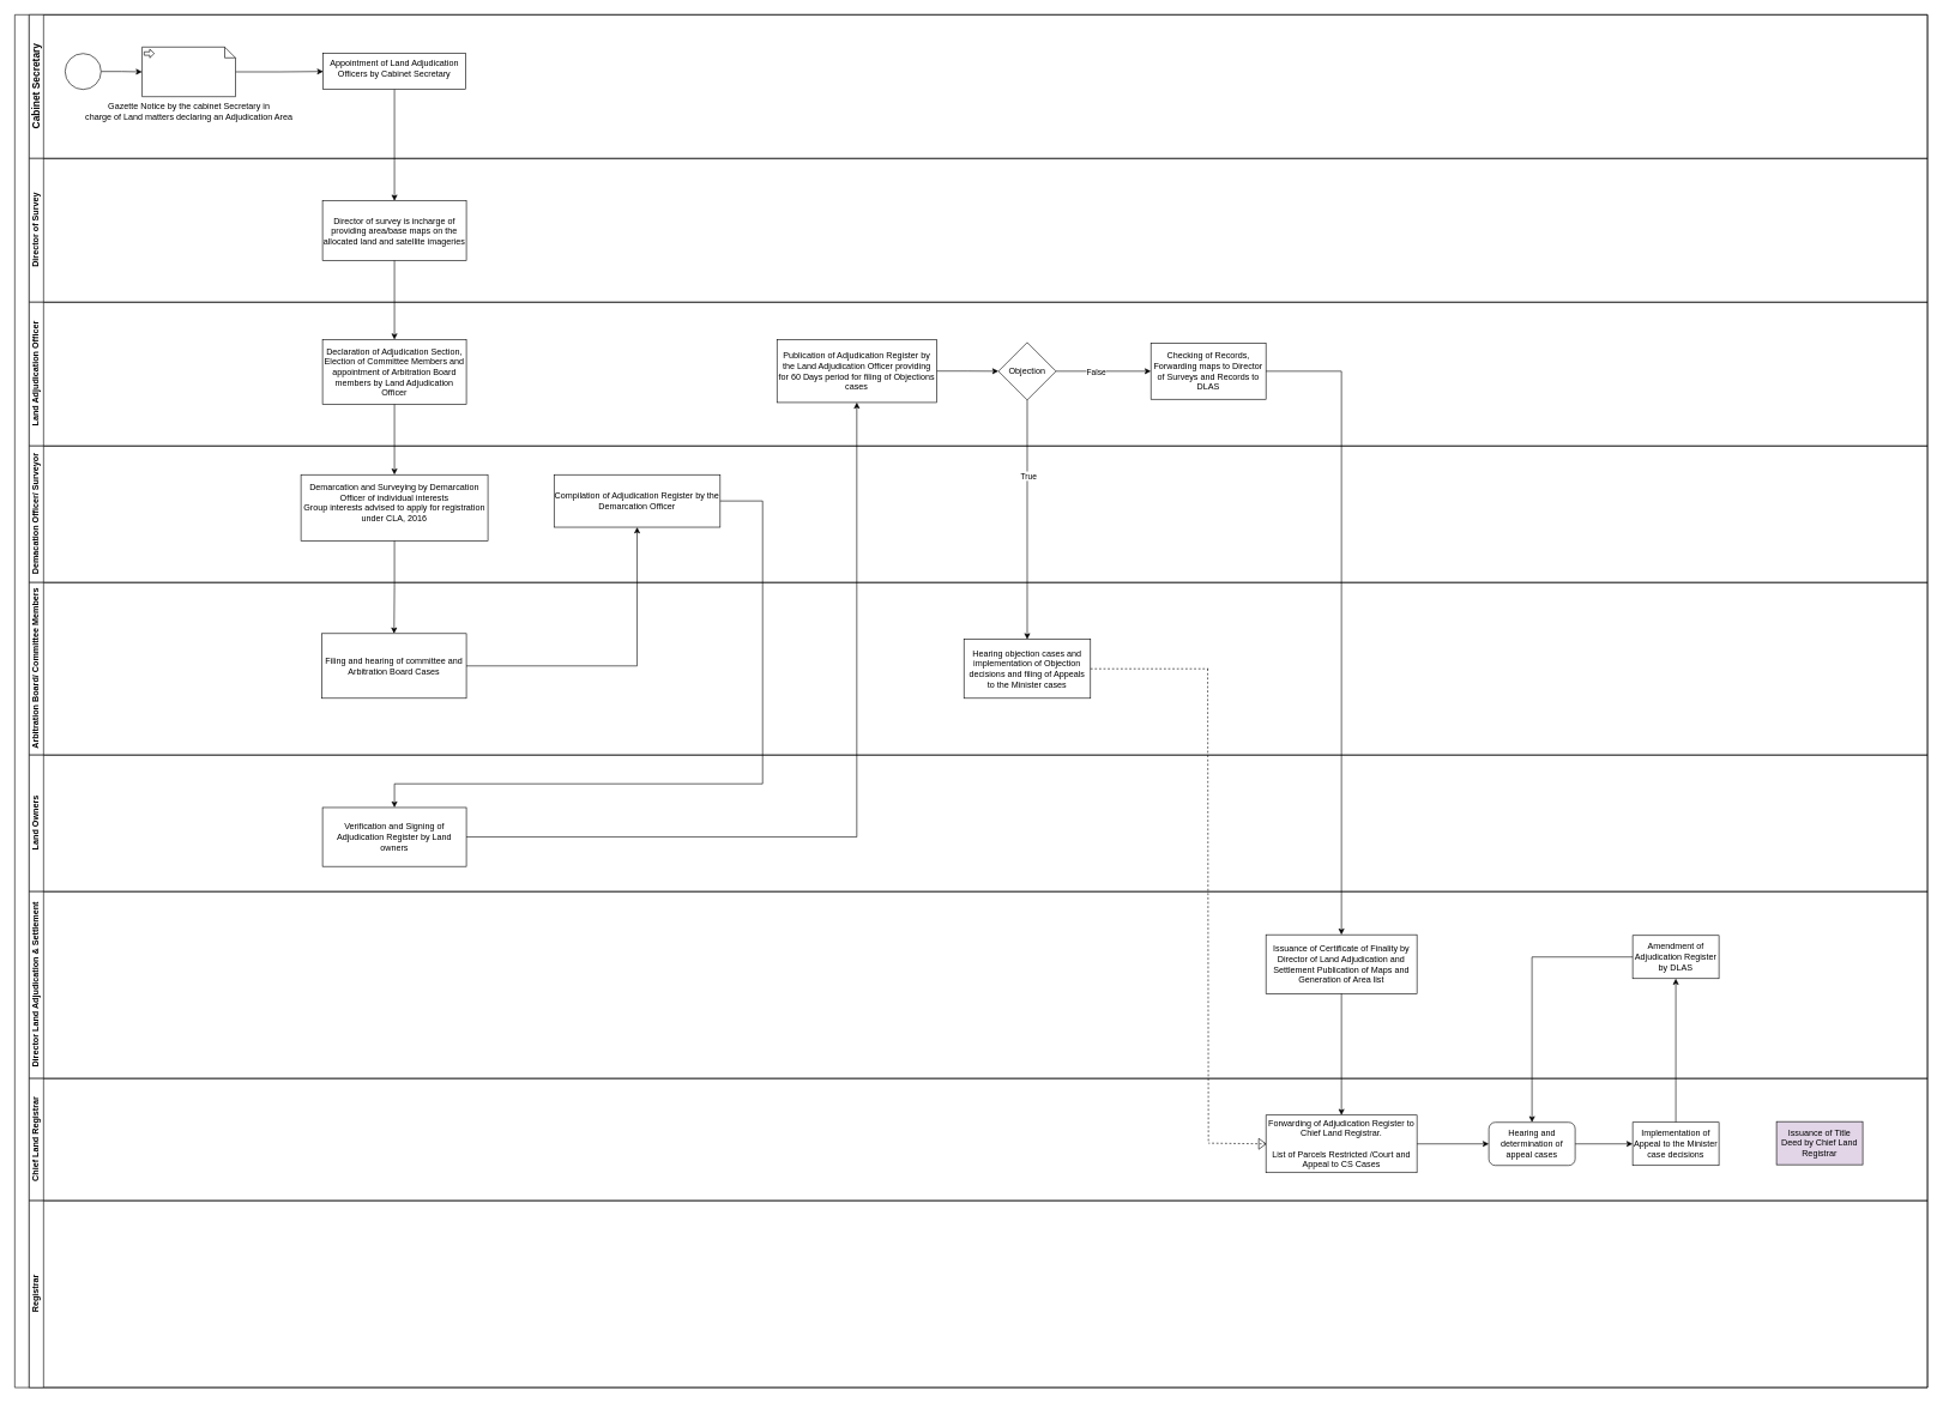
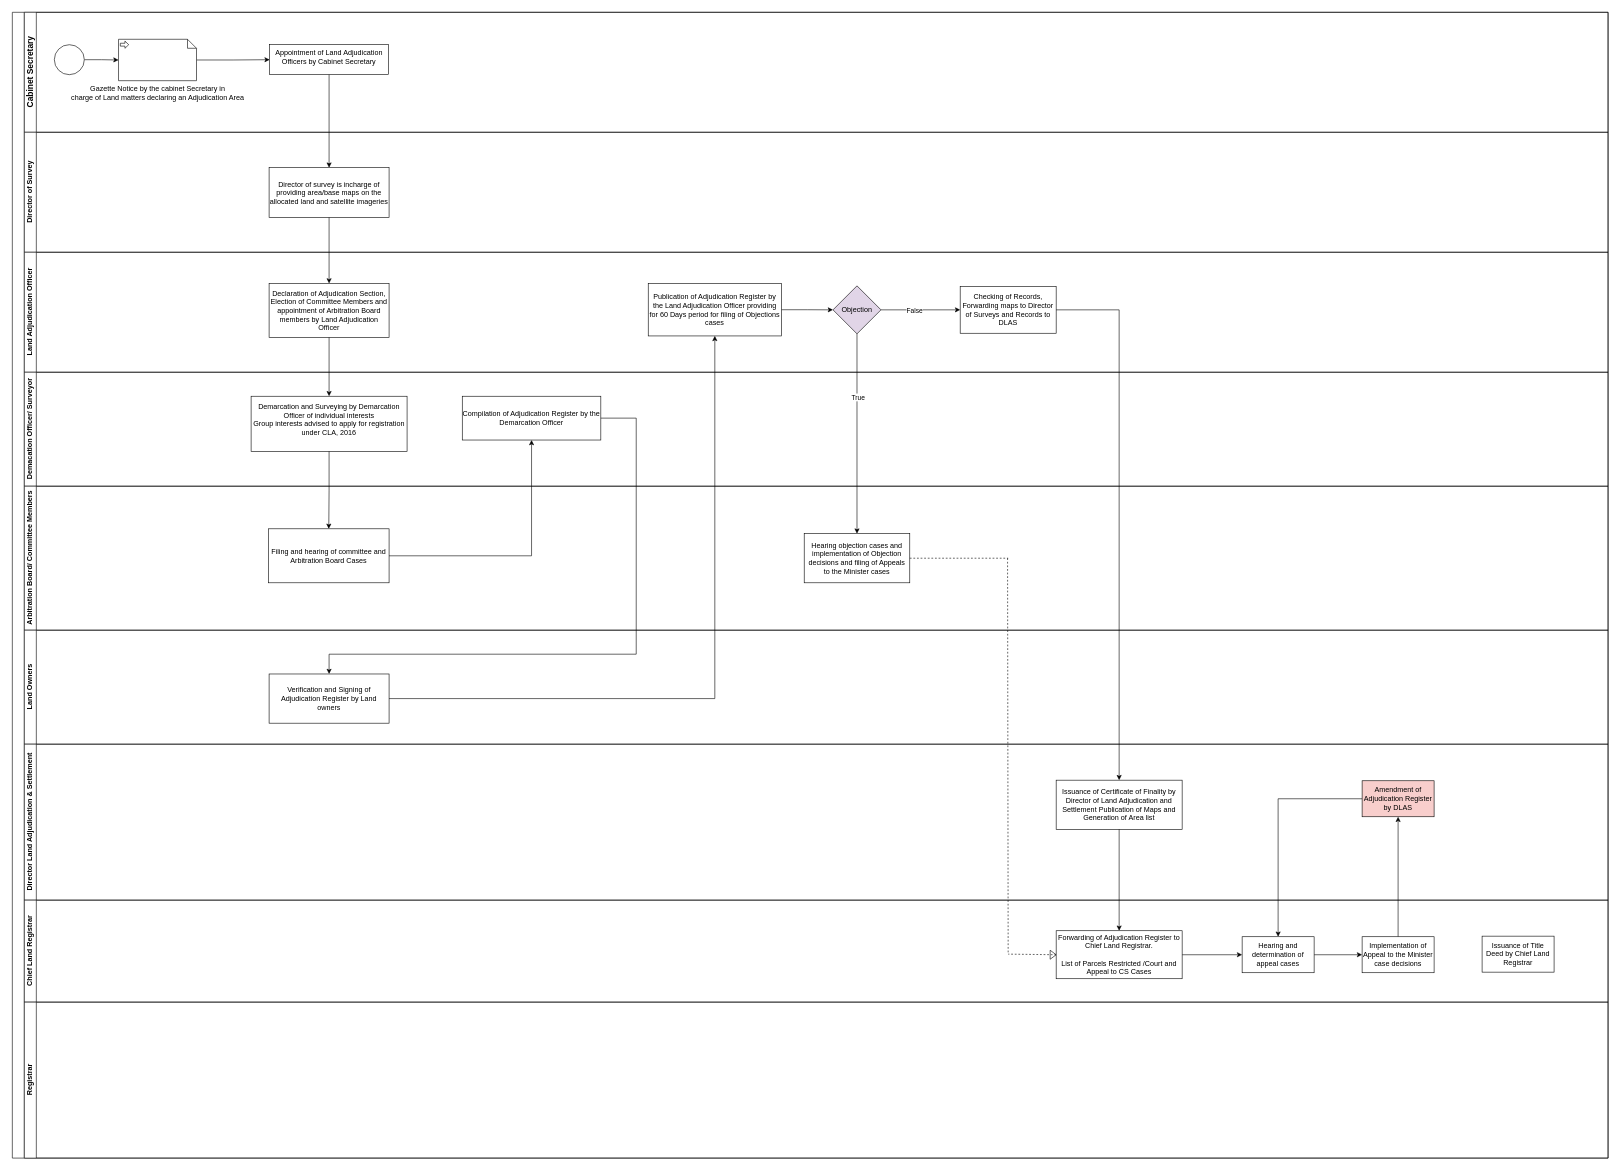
  <mxCell id="0" />
  <mxCell id="1" parent="0" />
  <mxCell id="2" value="" style="swimlane;html=1;childLayout=stackLayout;resizeParent=1;resizeParentMax=0;horizontal=0;startSize=20;horizontalStack=0;whiteSpace=wrap;" vertex="1" parent="1"><mxGeometry x="20" y="20" width="2660" height="1910" as="geometry" /></mxCell>
  <mxCell id="3" value="&lt;font style=&quot;font-size: 14px;&quot;&gt;Cabinet Secretary&lt;/font&gt;" style="swimlane;html=1;startSize=20;horizontal=0;" vertex="1" parent="2"><mxGeometry x="20" width="2640" height="200" as="geometry" /></mxCell>
  <mxCell id="4" value="" style="edgeStyle=orthogonalEdgeStyle;rounded=0;orthogonalLoop=1;jettySize=auto;html=1;entryX=0;entryY=0.5;entryDx=0;entryDy=0;entryPerimeter=0;" edge="1" parent="3" source="5" target="7"><mxGeometry relative="1" as="geometry"><mxPoint x="160" y="55" as="targetPoint" /></mxGeometry></mxCell>
  <mxCell id="5" value="" style="points=[[0.145,0.145,0],[0.5,0,0],[0.855,0.145,0],[1,0.5,0],[0.855,0.855,0],[0.5,1,0],[0.145,0.855,0],[0,0.5,0]];shape=mxgraph.bpmn.event;html=1;verticalLabelPosition=bottom;labelBackgroundColor=#ffffff;verticalAlign=top;align=center;perimeter=ellipsePerimeter;outlineConnect=0;aspect=fixed;outline=standard;symbol=general;" vertex="1" parent="3"><mxGeometry x="50" y="54" width="50" height="50" as="geometry" /></mxCell>
  <mxCell id="6" value="" style="edgeStyle=orthogonalEdgeStyle;rounded=0;orthogonalLoop=1;jettySize=auto;html=1;" edge="1" parent="3" source="7" target="8"><mxGeometry relative="1" as="geometry" /></mxCell>
  <mxCell id="7" value="Gazette Notice by the cabinet Secretary&amp;nbsp;&lt;span style=&quot;background-color: initial;&quot;&gt;in&lt;/span&gt;&lt;div&gt;&lt;span style=&quot;background-color: initial;&quot;&gt;charge of Land matters declaring an Adjudication Area&lt;/span&gt;&lt;/div&gt;" style="shape=mxgraph.bpmn.data;labelPosition=center;verticalLabelPosition=bottom;align=center;verticalAlign=top;size=15;html=1;bpmnTransferType=input;" vertex="1" parent="3"><mxGeometry x="157" y="45" width="130" height="69" as="geometry" /></mxCell>
  <mxCell id="8" value="&lt;div style=&quot;&quot;&gt;&lt;span style=&quot;background-color: initial;&quot;&gt;Appointment of Land Adjudication Officers by Cabinet Secretary&lt;/span&gt;&lt;/div&gt;" style="whiteSpace=wrap;html=1;verticalAlign=top;align=center;" vertex="1" parent="3"><mxGeometry x="409" y="54" width="198" height="50" as="geometry" /></mxCell>
  <mxCell id="9" value="Director of Survey" style="swimlane;html=1;startSize=20;horizontal=0;" vertex="1" parent="2"><mxGeometry x="20" y="200" width="2640" height="200" as="geometry" /></mxCell>
  <mxCell id="10" value="Director of survey is incharge of providing area/base maps on the allocated land and satellite imageries" style="whiteSpace=wrap;html=1;" vertex="1" parent="9"><mxGeometry x="408" y="59" width="200" height="83" as="geometry" /></mxCell>
  <mxCell id="11" value="Land Adjudication Officer" style="swimlane;html=1;startSize=20;horizontal=0;" vertex="1" parent="2"><mxGeometry x="20" y="400" width="2640" height="200" as="geometry" /></mxCell>
  <mxCell id="12" value="" style="edgeStyle=orthogonalEdgeStyle;rounded=0;orthogonalLoop=1;jettySize=auto;html=1;" edge="1" parent="11" source="14" target="18"><mxGeometry relative="1" as="geometry" /></mxCell>
  <mxCell id="13" value="False" style="edgeLabel;html=1;align=center;verticalAlign=middle;resizable=0;points=[];" vertex="1" connectable="0" parent="12"><mxGeometry x="-0.271" y="-1" relative="1" as="geometry"><mxPoint x="7" as="offset" /></mxGeometry></mxCell>
- <mxCell id="14" value="Objection" style="rhombus;whiteSpace=wrap;html=1;" vertex="1" parent="11"><mxGeometry x="1348" y="56" width="80" height="80" as="geometry" /></mxCell>
+ <mxCell id="14" value="Objection" style="rhombus;whiteSpace=wrap;html=1;fillColor=#e1d5e7;" vertex="1" parent="11"><mxGeometry x="1348" y="56" width="80" height="80" as="geometry" /></mxCell>
  <mxCell id="15" value="Declaration of Adjudication Section, Election of Committee Members and appointment of Arbitration Board members by Land Adjudication Ofﬁcer" style="whiteSpace=wrap;html=1;" vertex="1" parent="11"><mxGeometry x="408" y="52" width="200" height="90" as="geometry" /></mxCell>
  <mxCell id="16" value="" style="edgeStyle=orthogonalEdgeStyle;rounded=0;orthogonalLoop=1;jettySize=auto;html=1;" edge="1" parent="11" source="17" target="14"><mxGeometry relative="1" as="geometry" /></mxCell>
  <mxCell id="17" value="Publication of Adjudication Register by the Land Adjudication Ofﬁcer providing for 60 Days period for ﬁling of Objections cases" style="whiteSpace=wrap;html=1;" vertex="1" parent="11"><mxGeometry x="1040" y="52" width="222" height="87.5" as="geometry" /></mxCell>
  <mxCell id="18" value="Checking of Records, Forwarding maps to Director of Surveys and Records to DLAS" style="rounded=0;whiteSpace=wrap;html=1;" vertex="1" parent="11"><mxGeometry x="1560" y="57" width="160" height="78" as="geometry" /></mxCell>
  <mxCell id="19" value="Demacation Officer/ Surveyor" style="swimlane;html=1;startSize=20;horizontal=0;" vertex="1" parent="2"><mxGeometry x="20" y="600" width="2640" height="190" as="geometry" /></mxCell>
  <mxCell id="20" value="" style="edgeStyle=orthogonalEdgeStyle;rounded=0;orthogonalLoop=1;jettySize=auto;html=1;exitX=0.5;exitY=1;exitDx=0;exitDy=0;" edge="1" parent="19"><mxGeometry relative="1" as="geometry"><mxPoint x="1880" y="166" as="targetPoint" /></mxGeometry></mxCell>
  <mxCell id="21" value="Rejects" style="edgeLabel;html=1;align=center;verticalAlign=middle;resizable=0;points=[];" vertex="1" connectable="0" parent="20"><mxGeometry x="-0.286" y="-3" relative="1" as="geometry"><mxPoint as="offset" /></mxGeometry></mxCell>
  <mxCell id="22" value="&lt;div&gt;Demarcation and Surveying by Demarcation Ofﬁcer of individual interests&lt;/div&gt;&lt;div&gt;Group interests advised to apply for registration under CLA, 2016&lt;/div&gt;&lt;div&gt;&lt;br&gt;&lt;/div&gt;" style="whiteSpace=wrap;html=1;" vertex="1" parent="19"><mxGeometry x="378" y="40" width="260" height="92" as="geometry" /></mxCell>
  <mxCell id="23" value="Compilation of Adjudication Register by the Demarcation Ofﬁcer" style="whiteSpace=wrap;html=1;" vertex="1" parent="19"><mxGeometry x="730" y="40" width="231" height="73" as="geometry" /></mxCell>
  <mxCell id="24" value="Arbitration Board/ Committee Members" style="swimlane;html=1;startSize=20;horizontal=0;" vertex="1" parent="2"><mxGeometry x="20" y="790" width="2640" height="240" as="geometry" /></mxCell>
  <mxCell id="25" value="Filing and hearing of committee and Arbitration Board Cases" style="whiteSpace=wrap;html=1;" vertex="1" parent="24"><mxGeometry x="407" y="71" width="201" height="90" as="geometry" /></mxCell>
  <mxCell id="26" value="&lt;div&gt;&lt;span style=&quot;background-color: initial;&quot;&gt;&lt;br&gt;&lt;/span&gt;&lt;/div&gt;&lt;div&gt;&lt;span style=&quot;background-color: initial;&quot;&gt;Hearing objection cases and implementation of Objection decisions and ﬁling of Appeals to the Minister cases&lt;/span&gt;&lt;br&gt;&lt;/div&gt;&lt;div&gt;&lt;br&gt;&lt;/div&gt;" style="whiteSpace=wrap;html=1;" vertex="1" parent="24"><mxGeometry x="1300" y="79" width="176" height="82" as="geometry" /></mxCell>
  <mxCell id="27" value="Land Owners" style="swimlane;html=1;startSize=20;horizontal=0;" vertex="1" parent="2"><mxGeometry x="20" y="1030" width="2640" height="190" as="geometry" /></mxCell>
  <mxCell id="28" value="Verification and Signing of Adjudication Register by Land owners" style="whiteSpace=wrap;html=1;" vertex="1" parent="27"><mxGeometry x="408" y="73" width="200" height="82" as="geometry" /></mxCell>
  <mxCell id="29" value="" style="triangle;whiteSpace=wrap;html=1;rotation=0;" vertex="1" parent="27"><mxGeometry x="1710" y="533.5" width="10" height="15" as="geometry" /></mxCell>
  <mxCell id="30" value="Director Land Adjudication &amp;amp; Settlement" style="swimlane;html=1;startSize=20;horizontal=0;" vertex="1" parent="2"><mxGeometry x="20" y="1220" width="2640" height="260" as="geometry" /></mxCell>
  <mxCell id="31" value="" style="edgeStyle=orthogonalEdgeStyle;rounded=0;orthogonalLoop=1;jettySize=auto;html=1;exitX=0.5;exitY=1;exitDx=0;exitDy=0;" edge="1" parent="30"><mxGeometry relative="1" as="geometry"><mxPoint x="1880" y="166" as="targetPoint" /></mxGeometry></mxCell>
  <mxCell id="32" value="Rejects" style="edgeLabel;html=1;align=center;verticalAlign=middle;resizable=0;points=[];" vertex="1" connectable="0" parent="31"><mxGeometry x="-0.286" y="-3" relative="1" as="geometry"><mxPoint as="offset" /></mxGeometry></mxCell>
  <mxCell id="33" value="&lt;div&gt;&lt;div&gt;&lt;span style=&quot;background-color: initial;&quot;&gt;&lt;br&gt;&lt;/span&gt;&lt;/div&gt;&lt;div&gt;&lt;span style=&quot;background-color: initial;&quot;&gt;Issuance of Certiﬁcate of Finality by Director of Land Adjudication and Settlement&amp;nbsp;&lt;/span&gt;&lt;span style=&quot;background-color: initial;&quot;&gt;Publication of Maps and Generation of Area list&lt;/span&gt;&lt;/div&gt;&lt;/div&gt;&lt;div&gt;&lt;br&gt;&lt;/div&gt;" style="whiteSpace=wrap;html=1;" vertex="1" parent="30"><mxGeometry x="1720" y="60" width="210" height="82" as="geometry" /></mxCell>
  <mxCell id="34" value="" style="endArrow=none;dashed=1;html=1;rounded=0;exitX=0;exitY=0.5;exitDx=0;exitDy=0;" edge="1" parent="30" source="39"><mxGeometry width="50" height="50" relative="1" as="geometry"><mxPoint x="1720" y="275" as="sourcePoint" /><mxPoint x="1640" y="350" as="targetPoint" /></mxGeometry></mxCell>
  <mxCell id="35" value="Chief Land Registrar" style="swimlane;html=1;startSize=20;horizontal=0;" vertex="1" parent="2"><mxGeometry x="20" y="1480" width="2640" height="170" as="geometry" /></mxCell>
  <mxCell id="36" value="" style="edgeStyle=orthogonalEdgeStyle;rounded=0;orthogonalLoop=1;jettySize=auto;html=1;exitX=0.5;exitY=1;exitDx=0;exitDy=0;" edge="1" parent="35"><mxGeometry relative="1" as="geometry"><mxPoint x="1880" y="166" as="targetPoint" /></mxGeometry></mxCell>
  <mxCell id="37" value="Rejects" style="edgeLabel;html=1;align=center;verticalAlign=middle;resizable=0;points=[];" vertex="1" connectable="0" parent="36"><mxGeometry x="-0.286" y="-3" relative="1" as="geometry"><mxPoint as="offset" /></mxGeometry></mxCell>
  <mxCell id="38" value="" style="edgeStyle=orthogonalEdgeStyle;rounded=0;orthogonalLoop=1;jettySize=auto;html=1;" edge="1" parent="35" source="39" target="41"><mxGeometry relative="1" as="geometry" /></mxCell>
  <mxCell id="39" value="Forwarding of Adjudication Register to Chief Land Registrar.&lt;div&gt;&lt;br&gt;List of Parcels Restricted /Court and Appeal to CS Cases&lt;/div&gt;" style="whiteSpace=wrap;html=1;rounded=0;" vertex="1" parent="35"><mxGeometry x="1720" y="51" width="210" height="80" as="geometry" /></mxCell>
  <mxCell id="40" value="" style="edgeStyle=orthogonalEdgeStyle;rounded=0;orthogonalLoop=1;jettySize=auto;html=1;" edge="1" parent="35" source="41" target="43"><mxGeometry relative="1" as="geometry" /></mxCell>
- <mxCell id="41" value="Hearing and determination of appeal cases" style="whiteSpace=wrap;html=1;rounded=1;" vertex="1" parent="35"><mxGeometry x="2030" y="61" width="120" height="60" as="geometry" /></mxCell>
+ <mxCell id="41" value="Hearing and determination of appeal cases" style="whiteSpace=wrap;html=1;rounded=0;" vertex="1" parent="35"><mxGeometry x="2030" y="61" width="120" height="60" as="geometry" /></mxCell>
  <mxCell id="42" value="" style="edgeStyle=orthogonalEdgeStyle;rounded=0;orthogonalLoop=1;jettySize=auto;html=1;" edge="1" parent="35" source="43" target="44"><mxGeometry relative="1" as="geometry" /></mxCell>
  <mxCell id="43" value="&lt;div&gt;&lt;br&gt;&lt;/div&gt;&lt;div&gt;Implementation of Appeal to the Minister case decisions&lt;/div&gt;&lt;div&gt;&lt;br&gt;&lt;/div&gt;" style="whiteSpace=wrap;html=1;rounded=0;" vertex="1" parent="35"><mxGeometry x="2230" y="61" width="120" height="60" as="geometry" /></mxCell>
- <mxCell id="44" value="Amendment of Adjudication Register by DLAS" style="whiteSpace=wrap;html=1;rounded=0;" vertex="1" parent="35"><mxGeometry x="2230" y="-199" width="120" height="60" as="geometry" /></mxCell>
- <mxCell id="45" value="Issuance of Title Deed by Chief Land Registrar" style="whiteSpace=wrap;html=1;rounded=0;fillColor=#e1d5e7;" vertex="1" parent="35"><mxGeometry x="2430" y="60" width="120" height="60" as="geometry" /></mxCell>
+ <mxCell id="44" value="Amendment of Adjudication Register by DLAS" style="whiteSpace=wrap;html=1;rounded=0;fillColor=#f8cecc;" vertex="1" parent="35"><mxGeometry x="2230" y="-199" width="120" height="60" as="geometry" /></mxCell>
+ <mxCell id="45" value="Issuance of Title Deed by Chief Land Registrar" style="whiteSpace=wrap;html=1;rounded=0;" vertex="1" parent="35"><mxGeometry x="2430" y="60" width="120" height="60" as="geometry" /></mxCell>
  <mxCell id="46" value="" style="edgeStyle=orthogonalEdgeStyle;rounded=0;orthogonalLoop=1;jettySize=auto;html=1;" edge="1" parent="35" source="44" target="41"><mxGeometry relative="1" as="geometry" /></mxCell>
  <mxCell id="47" value="" style="edgeStyle=orthogonalEdgeStyle;rounded=0;orthogonalLoop=1;jettySize=auto;html=1;entryX=0.5;entryY=0;entryDx=0;entryDy=0;" edge="1" parent="2" source="8" target="10"><mxGeometry relative="1" as="geometry"><mxPoint x="528" y="179" as="targetPoint" /></mxGeometry></mxCell>
  <mxCell id="48" value="" style="edgeStyle=orthogonalEdgeStyle;rounded=0;orthogonalLoop=1;jettySize=auto;html=1;entryX=0.5;entryY=0;entryDx=0;entryDy=0;" edge="1" parent="2" source="10" target="15"><mxGeometry relative="1" as="geometry"><mxPoint x="528" y="433.5" as="targetPoint" /></mxGeometry></mxCell>
  <mxCell id="49" value="" style="edgeStyle=orthogonalEdgeStyle;rounded=0;orthogonalLoop=1;jettySize=auto;html=1;" edge="1" parent="2" source="15" target="22"><mxGeometry relative="1" as="geometry" /></mxCell>
  <mxCell id="50" value="" style="edgeStyle=orthogonalEdgeStyle;rounded=0;orthogonalLoop=1;jettySize=auto;html=1;" edge="1" parent="2" source="22" target="25"><mxGeometry relative="1" as="geometry" /></mxCell>
  <mxCell id="51" value="" style="edgeStyle=orthogonalEdgeStyle;rounded=0;orthogonalLoop=1;jettySize=auto;html=1;" edge="1" parent="2" source="25" target="23"><mxGeometry relative="1" as="geometry" /></mxCell>
  <mxCell id="52" value="" style="edgeStyle=orthogonalEdgeStyle;rounded=0;orthogonalLoop=1;jettySize=auto;html=1;" edge="1" parent="2" source="28" target="17"><mxGeometry relative="1" as="geometry" /></mxCell>
  <mxCell id="53" value="" style="edgeStyle=orthogonalEdgeStyle;rounded=0;orthogonalLoop=1;jettySize=auto;html=1;exitX=1;exitY=0.5;exitDx=0;exitDy=0;entryX=0.5;entryY=0;entryDx=0;entryDy=0;" edge="1" parent="2" source="23" target="28"><mxGeometry relative="1" as="geometry"><mxPoint x="949" y="951" as="sourcePoint" /><mxPoint x="949" y="1044" as="targetPoint" /><Array as="points"><mxPoint x="1040" y="677" /><mxPoint x="1040" y="1070" /><mxPoint x="528" y="1070" /></Array></mxGeometry></mxCell>
  <mxCell id="54" value="" style="edgeStyle=orthogonalEdgeStyle;rounded=0;orthogonalLoop=1;jettySize=auto;html=1;" edge="1" parent="2" source="14" target="26"><mxGeometry relative="1" as="geometry" /></mxCell>
  <mxCell id="55" value="True" style="edgeLabel;html=1;align=center;verticalAlign=middle;resizable=0;points=[];" vertex="1" connectable="0" parent="54"><mxGeometry x="-0.367" y="1" relative="1" as="geometry"><mxPoint as="offset" /></mxGeometry></mxCell>
  <mxCell id="56" value="" style="edgeStyle=orthogonalEdgeStyle;rounded=0;orthogonalLoop=1;jettySize=auto;html=1;entryX=0.5;entryY=0;entryDx=0;entryDy=0;" edge="1" parent="2" source="18" target="33"><mxGeometry relative="1" as="geometry"><mxPoint x="1845" y="1240" as="targetPoint" /><Array as="points"><mxPoint x="1845" y="496" /></Array></mxGeometry></mxCell>
  <mxCell id="57" value="Registrar" style="swimlane;html=1;startSize=20;horizontal=0;" vertex="1" parent="2"><mxGeometry x="20" y="1650" width="2640" height="260" as="geometry" /></mxCell>
  <mxCell id="58" value="" style="edgeStyle=orthogonalEdgeStyle;rounded=0;orthogonalLoop=1;jettySize=auto;html=1;exitX=0.5;exitY=1;exitDx=0;exitDy=0;" edge="1" parent="57"><mxGeometry relative="1" as="geometry"><mxPoint x="1880" y="166" as="targetPoint" /></mxGeometry></mxCell>
  <mxCell id="59" value="Rejects" style="edgeLabel;html=1;align=center;verticalAlign=middle;resizable=0;points=[];" vertex="1" connectable="0" parent="58"><mxGeometry x="-0.286" y="-3" relative="1" as="geometry"><mxPoint as="offset" /></mxGeometry></mxCell>
  <mxCell id="60" value="" style="edgeStyle=orthogonalEdgeStyle;rounded=0;orthogonalLoop=1;jettySize=auto;html=1;" edge="1" parent="2" source="33" target="39"><mxGeometry relative="1" as="geometry" /></mxCell>
  <mxCell id="61" value="" style="endArrow=none;dashed=1;html=1;rounded=0;exitX=1;exitY=0.5;exitDx=0;exitDy=0;" edge="1" parent="1" source="26"><mxGeometry width="50" height="50" relative="1" as="geometry"><mxPoint x="1544" y="920" as="sourcePoint" /><mxPoint x="1680" y="930" as="targetPoint" /></mxGeometry></mxCell>
  <mxCell id="62" value="" style="endArrow=none;dashed=1;html=1;rounded=0;" edge="1" parent="1"><mxGeometry width="50" height="50" relative="1" as="geometry"><mxPoint x="1679" y="930" as="sourcePoint" /><mxPoint x="1680" y="1590" as="targetPoint" /></mxGeometry></mxCell>
